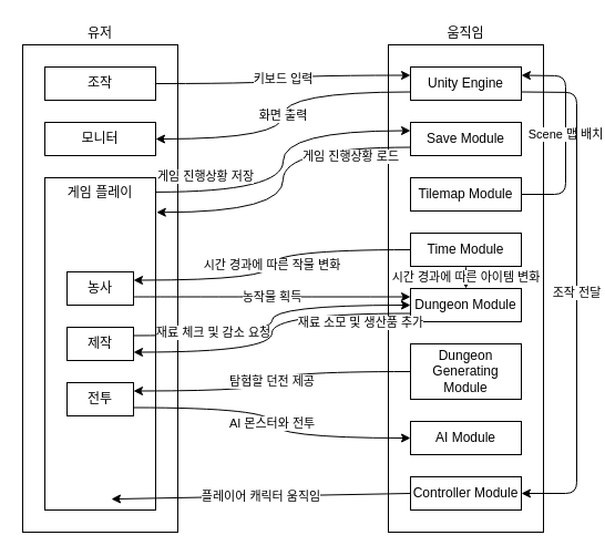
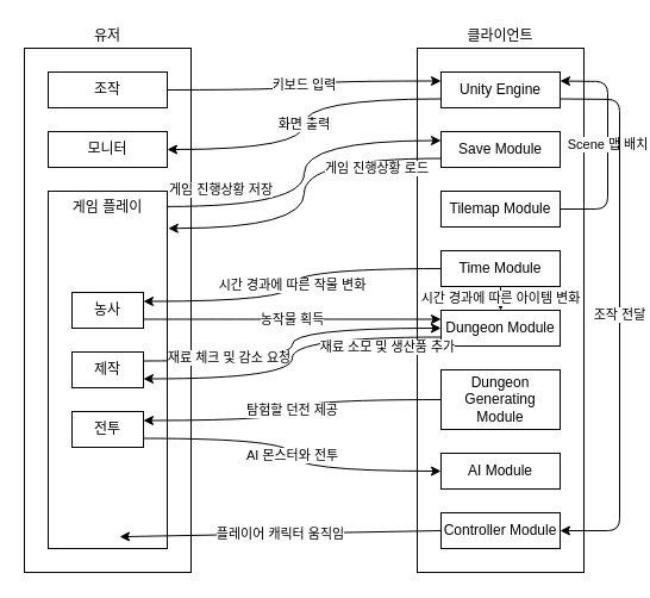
  <mxCell id="0" />
  <mxCell id="1" parent="0" />
  <mxCell id="2" value="" style="rounded=0;whiteSpace=wrap;html=1;" vertex="1" parent="1"><mxGeometry x="350" y="40" width="140" height="440" as="geometry" /></mxCell>
  <mxCell id="3" value="" style="rounded=0;whiteSpace=wrap;html=1;" vertex="1" parent="1"><mxGeometry x="20" y="40" width="140" height="440" as="geometry" /></mxCell>
  <mxCell id="4" value="유저" style="text;html=1;strokeColor=none;fillColor=none;align=center;verticalAlign=middle;whiteSpace=wrap;rounded=0;" vertex="1" parent="1"><mxGeometry x="20" y="20" width="140" height="20" as="geometry" /></mxCell>
  <mxCell id="5" value="조작" style="rounded=0;whiteSpace=wrap;html=1;" vertex="1" parent="1"><mxGeometry x="40" y="60" width="100" height="30" as="geometry" /></mxCell>
  <mxCell id="6" value="모니터" style="rounded=0;whiteSpace=wrap;html=1;" vertex="1" parent="1"><mxGeometry x="40" y="110" width="100" height="30" as="geometry" /></mxCell>
  <mxCell id="7" value="게임 플레이" style="rounded=0;whiteSpace=wrap;html=1;align=center;verticalAlign=top;" vertex="1" parent="1"><mxGeometry x="40" y="160" width="100" height="300" as="geometry" /></mxCell>
  <mxCell id="8" value="농작물 획득" style="edgeStyle=orthogonalEdgeStyle;curved=1;rounded=0;orthogonalLoop=1;jettySize=auto;html=1;exitX=1;exitY=0.75;exitDx=0;exitDy=0;entryX=0;entryY=0.25;entryDx=0;entryDy=0;" edge="1" parent="1" source="9" target="23"><mxGeometry relative="1" as="geometry" /></mxCell>
  <mxCell id="9" value="농사" style="rounded=0;whiteSpace=wrap;html=1;" vertex="1" parent="1"><mxGeometry x="60" y="245" width="60" height="30" as="geometry" /></mxCell>
  <mxCell id="10" value="재료 체크 및 감소 요청" style="edgeStyle=orthogonalEdgeStyle;curved=1;rounded=0;orthogonalLoop=1;jettySize=auto;html=1;exitX=1;exitY=0.25;exitDx=0;exitDy=0;entryX=0;entryY=0.5;entryDx=0;entryDy=0;" edge="1" parent="1" source="11" target="23"><mxGeometry x="-0.48" y="3" relative="1" as="geometry"><mxPoint as="offset" /></mxGeometry></mxCell>
  <mxCell id="11" value="제작" style="rounded=0;whiteSpace=wrap;html=1;" vertex="1" parent="1"><mxGeometry x="60" y="295" width="60" height="30" as="geometry" /></mxCell>
  <mxCell id="12" value="AI 몬스터와 전투" style="edgeStyle=orthogonalEdgeStyle;curved=1;rounded=0;orthogonalLoop=1;jettySize=auto;html=1;exitX=1;exitY=0.75;exitDx=0;exitDy=0;entryX=0;entryY=0.5;entryDx=0;entryDy=0;" edge="1" parent="1" source="13" target="26"><mxGeometry relative="1" as="geometry" /></mxCell>
  <mxCell id="13" value="전투" style="rounded=0;whiteSpace=wrap;html=1;" vertex="1" parent="1"><mxGeometry x="60" y="345" width="60" height="30" as="geometry" /></mxCell>
- <mxCell id="14" value="움직임" style="text;html=1;strokeColor=none;fillColor=none;align=center;verticalAlign=middle;whiteSpace=wrap;rounded=0;" vertex="1" parent="1"><mxGeometry x="350" y="20" width="140" height="20" as="geometry" /></mxCell>
+ <mxCell id="14" value="클라이언트" style="text;html=1;strokeColor=none;fillColor=none;align=center;verticalAlign=middle;whiteSpace=wrap;rounded=0;" vertex="1" parent="1"><mxGeometry x="350" y="20" width="140" height="20" as="geometry" /></mxCell>
  <mxCell id="15" value="화면 출력" style="edgeStyle=orthogonalEdgeStyle;curved=1;rounded=0;orthogonalLoop=1;jettySize=auto;html=1;exitX=0;exitY=0.75;exitDx=0;exitDy=0;entryX=1;entryY=0.5;entryDx=0;entryDy=0;" edge="1" parent="1" source="16" target="6"><mxGeometry relative="1" as="geometry" /></mxCell>
  <mxCell id="16" value="Unity Engine" style="rounded=0;whiteSpace=wrap;html=1;" vertex="1" parent="1"><mxGeometry x="370" y="60" width="100" height="30" as="geometry" /></mxCell>
  <mxCell id="17" value="게임 진행상황 로드" style="edgeStyle=orthogonalEdgeStyle;curved=1;rounded=0;orthogonalLoop=1;jettySize=auto;html=1;exitX=0;exitY=0.75;exitDx=0;exitDy=0;entryX=1.008;entryY=0.104;entryDx=0;entryDy=0;entryPerimeter=0;" edge="1" parent="1" source="18" target="7"><mxGeometry x="-0.623" y="8" relative="1" as="geometry"><mxPoint as="offset" /></mxGeometry></mxCell>
  <mxCell id="18" value="Save Module" style="rounded=0;whiteSpace=wrap;html=1;" vertex="1" parent="1"><mxGeometry x="370" y="110" width="100" height="30" as="geometry" /></mxCell>
  <mxCell id="19" value="시간 경과에 따른 작물 변화" style="edgeStyle=orthogonalEdgeStyle;curved=1;rounded=0;orthogonalLoop=1;jettySize=auto;html=1;exitX=0;exitY=0.5;exitDx=0;exitDy=0;entryX=1;entryY=0.25;entryDx=0;entryDy=0;" edge="1" parent="1" source="21" target="9"><mxGeometry relative="1" as="geometry" /></mxCell>
  <mxCell id="20" value="시간 경과에 따른 아이템 변화" style="edgeStyle=orthogonalEdgeStyle;curved=1;rounded=0;orthogonalLoop=1;jettySize=auto;html=1;exitX=0.5;exitY=1;exitDx=0;exitDy=0;entryX=0.5;entryY=0;entryDx=0;entryDy=0;" edge="1" parent="1" source="21" target="23"><mxGeometry relative="1" as="geometry" /></mxCell>
  <mxCell id="21" value="Time Module" style="rounded=0;whiteSpace=wrap;html=1;" vertex="1" parent="1"><mxGeometry x="370" y="210" width="100" height="30" as="geometry" /></mxCell>
  <mxCell id="22" value="Tilemap Module" style="rounded=0;whiteSpace=wrap;html=1;" vertex="1" parent="1"><mxGeometry x="370" y="160" width="100" height="30" as="geometry" /></mxCell>
  <mxCell id="23" value="Dungeon Module" style="rounded=0;whiteSpace=wrap;html=1;" vertex="1" parent="1"><mxGeometry x="370" y="260" width="100" height="30" as="geometry" /></mxCell>
  <mxCell id="24" value="탐험할 던전 제공" style="edgeStyle=orthogonalEdgeStyle;curved=1;rounded=0;orthogonalLoop=1;jettySize=auto;html=1;exitX=0;exitY=0.5;exitDx=0;exitDy=0;entryX=1;entryY=0.25;entryDx=0;entryDy=0;" edge="1" parent="1" source="25" target="13"><mxGeometry relative="1" as="geometry" /></mxCell>
  <mxCell id="25" value="Dungeon Generating Module" style="rounded=0;whiteSpace=wrap;html=1;" vertex="1" parent="1"><mxGeometry x="370" y="310" width="100" height="50" as="geometry" /></mxCell>
  <mxCell id="26" value="AI Module" style="rounded=0;whiteSpace=wrap;html=1;" vertex="1" parent="1"><mxGeometry x="370" y="380" width="100" height="30" as="geometry" /></mxCell>
  <mxCell id="27" value="Controller Module" style="rounded=0;whiteSpace=wrap;html=1;" vertex="1" parent="1"><mxGeometry x="370" y="430" width="100" height="30" as="geometry" /></mxCell>
  <mxCell id="28" value="Scene 맵 배치" style="endArrow=classic;html=1;exitX=1;exitY=0.5;exitDx=0;exitDy=0;entryX=1;entryY=0.25;entryDx=0;entryDy=0;" edge="1" parent="1" source="22" target="16"><mxGeometry width="50" height="50" relative="1" as="geometry"><mxPoint x="370" y="270" as="sourcePoint" /><mxPoint x="420" y="220" as="targetPoint" /><Array as="points"><mxPoint x="510" y="175" /><mxPoint x="510" y="68" /></Array></mxGeometry></mxCell>
  <mxCell id="29" value="조작 전달" style="endArrow=classic;html=1;exitX=1;exitY=0.75;exitDx=0;exitDy=0;entryX=1;entryY=0.5;entryDx=0;entryDy=0;" edge="1" parent="1" source="16" target="27"><mxGeometry width="50" height="50" relative="1" as="geometry"><mxPoint x="370" y="270" as="sourcePoint" /><mxPoint x="520" y="390" as="targetPoint" /><Array as="points"><mxPoint x="520" y="83" /><mxPoint x="520" y="445" /></Array></mxGeometry></mxCell>
  <mxCell id="30" value="키보드 입력" style="edgeStyle=orthogonalEdgeStyle;curved=1;rounded=0;orthogonalLoop=1;jettySize=auto;html=1;exitX=1;exitY=0.5;exitDx=0;exitDy=0;entryX=0;entryY=0.25;entryDx=0;entryDy=0;" edge="1" parent="1" source="5" target="16"><mxGeometry relative="1" as="geometry" /></mxCell>
  <mxCell id="31" value="게임 진행상황 저장" style="edgeStyle=orthogonalEdgeStyle;curved=1;rounded=0;orthogonalLoop=1;jettySize=auto;html=1;exitX=1;exitY=0.043;exitDx=0;exitDy=0;entryX=0;entryY=0.25;entryDx=0;entryDy=0;exitPerimeter=0;" edge="1" parent="1" source="7" target="18"><mxGeometry x="-0.094" y="70" relative="1" as="geometry"><mxPoint as="offset" /></mxGeometry></mxCell>
  <mxCell id="32" value="플레이어 캐릭터 움직임" style="endArrow=classic;html=1;exitX=0;exitY=0.5;exitDx=0;exitDy=0;entryX=0.6;entryY=0.967;entryDx=0;entryDy=0;entryPerimeter=0;" edge="1" parent="1" source="27" target="7"><mxGeometry width="50" height="50" relative="1" as="geometry"><mxPoint x="270" y="520" as="sourcePoint" /><mxPoint x="320" y="470" as="targetPoint" /></mxGeometry></mxCell>
  <mxCell id="33" value="재료 소모 및 생산품 추가" style="edgeStyle=orthogonalEdgeStyle;curved=1;rounded=0;orthogonalLoop=1;jettySize=auto;html=1;exitX=0;exitY=0.75;exitDx=0;exitDy=0;entryX=1;entryY=0.75;entryDx=0;entryDy=0;" edge="1" parent="1" source="23" target="11"><mxGeometry x="-0.064" y="80" relative="1" as="geometry"><mxPoint as="offset" /></mxGeometry></mxCell>
